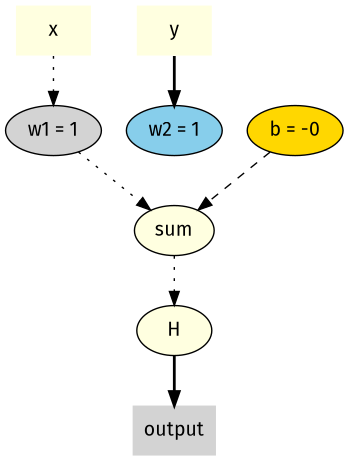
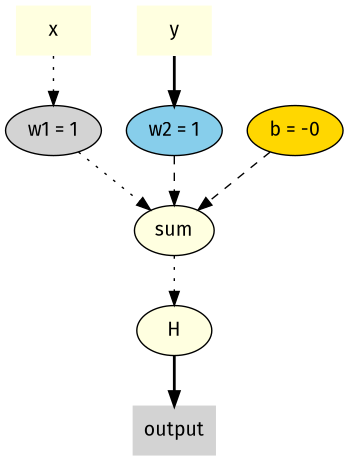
  digraph {
    fontname="Fira Sans"
    node [fillcolor=lightyellow fontname="Fira Sans" style=filled]
    edge [fontname="Fira Sans" style=dotted]
    x [shape=plaintext]
    y [shape=plaintext]
    output [fillcolor=lightgrey shape=plaintext]
    "w1 = 1" [fillcolor=lightgrey]
    "w2 = 1" [fillcolor=skyblue]
    sum
    H
    n8 [fillcolor=gold label="b = -0"]
    subgraph sub_1 {
      x
      y
      output
    }
    x -> "w1 = 1"
    y -> "w2 = 1" [style=bold]
    "w1 = 1" -> sum
+   "w2 = 1" -> sum [style=dashed]
    sum -> H
    H -> output [style=bold]
    n8 -> sum [style=dashed]
  }
